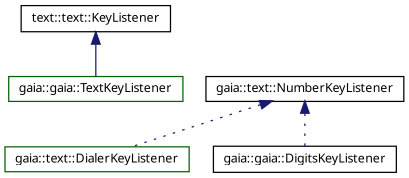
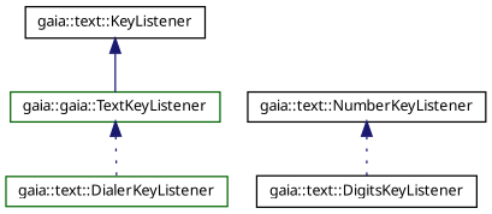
  digraph {
    fontname="Noto Sans"
    rankdir=TB
    node [color=black fillcolor=white fontname="Noto Sans" fontsize=10 shape=record style=filled]
    edge [color=midnightblue dir=back fontname="Noto Sans" fontsize=10 labelfontname=Helvetica labelfontsize=10 style=dotted]
-   n1 [height=0.2 label="text::text::KeyListener" width=0.4]
+   n1 [height=0.2 label="gaia::text::KeyListener" width=0.4]
    n2 [color=darkgreen height=0.2 label="gaia::gaia::TextKeyListener" width=0.4]
    n3 [height=0.2 label="gaia::text::NumberKeyListener" width=0.4]
    n4 [color=darkgreen height=0.2 label="gaia::text::DialerKeyListener" width=0.4]
-   n5 [height=0.2 label="gaia::gaia::DigitsKeyListener" width=0.4]
+   n5 [height=0.2 label="gaia::text::DigitsKeyListener" width=0.4]
    n1 -> n2 [style=solid]
-   n3 -> n4
+   n2 -> n4
    n3 -> n5
  }
